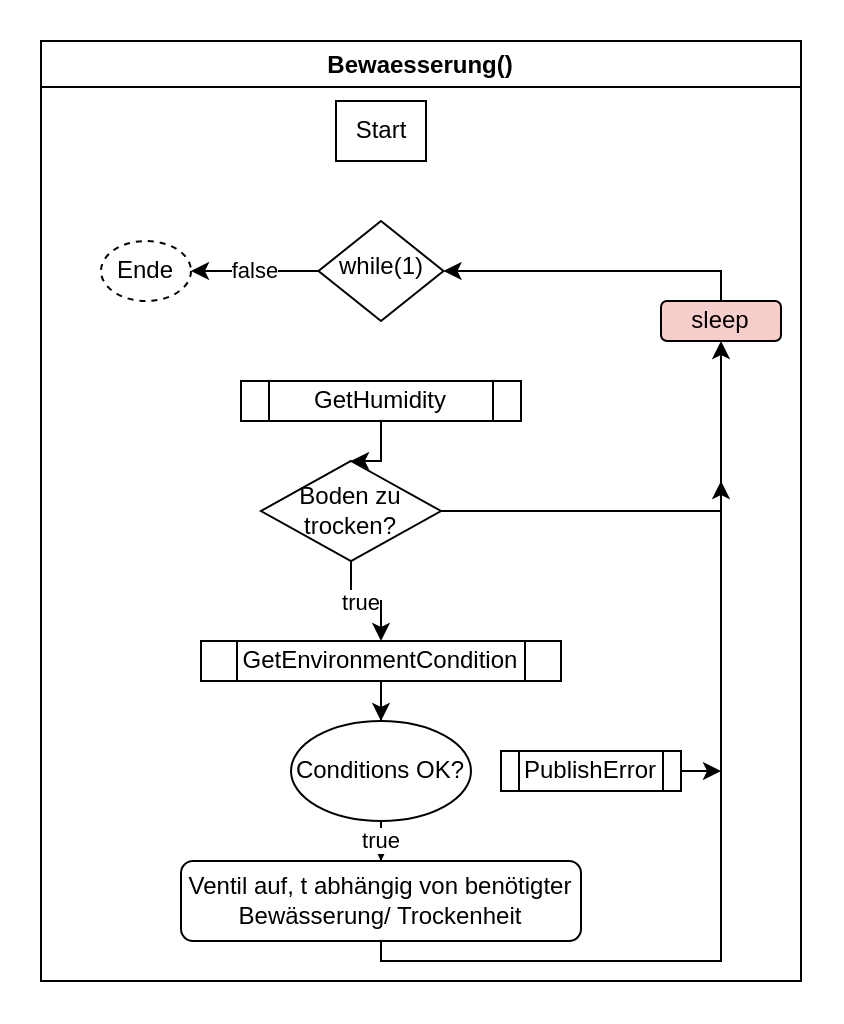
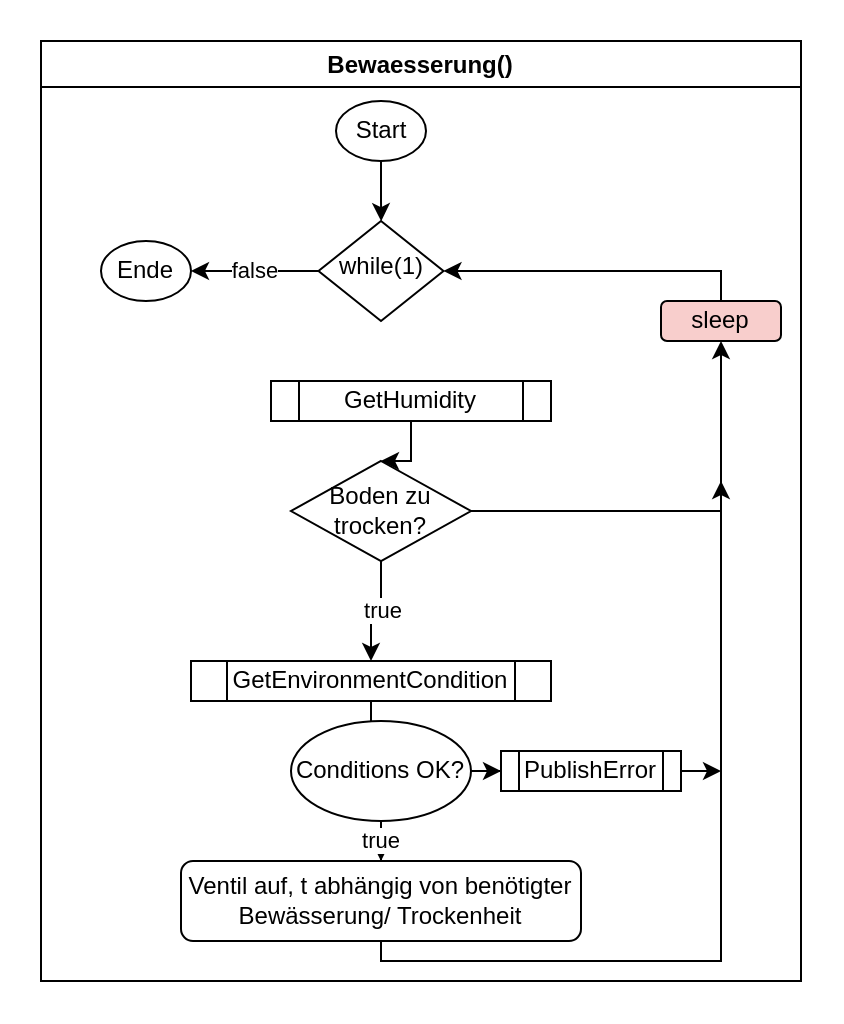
  <mxCell id="0" />
  <mxCell id="1" parent="0" />
  <mxCell id="2" value="Bewaesserung()" style="swimlane;" vertex="1" parent="1"><mxGeometry x="20" y="20" width="380" height="470" as="geometry" /></mxCell>
- <mxCell id="4" value="Start" style="whiteSpace=wrap;html=1;rounded=0;" vertex="1" parent="2"><mxGeometry x="147.5" y="30" width="45" height="30" as="geometry" /></mxCell>
- <mxCell id="5" value="Ende" style="ellipse;whiteSpace=wrap;html=1;dashed=1;" vertex="1" parent="2"><mxGeometry x="30" y="100" width="45" height="30" as="geometry" /></mxCell>
+ <mxCell id="3" value="" style="edgeStyle=orthogonalEdgeStyle;rounded=0;orthogonalLoop=1;jettySize=auto;html=1;" edge="1" parent="2" source="4" target="7"><mxGeometry relative="1" as="geometry" /></mxCell>
+ <mxCell id="4" value="Start" style="ellipse;whiteSpace=wrap;html=1;" vertex="1" parent="2"><mxGeometry x="147.5" y="30" width="45" height="30" as="geometry" /></mxCell>
+ <mxCell id="5" value="Ende" style="ellipse;whiteSpace=wrap;html=1;" vertex="1" parent="2"><mxGeometry x="30" y="100" width="45" height="30" as="geometry" /></mxCell>
  <mxCell id="6" value="false" style="edgeStyle=orthogonalEdgeStyle;rounded=0;orthogonalLoop=1;jettySize=auto;html=1;" edge="1" parent="2" source="7" target="5"><mxGeometry relative="1" as="geometry" /></mxCell>
  <mxCell id="7" value="while(1)" style="rhombus;whiteSpace=wrap;html=1;shadow=0;fontFamily=Helvetica;fontSize=12;align=center;strokeWidth=1;spacing=6;spacingTop=-4;" vertex="1" parent="2"><mxGeometry x="138.75" y="90" width="62.5" height="50" as="geometry" /></mxCell>
  <mxCell id="8" value="" style="edgeStyle=orthogonalEdgeStyle;rounded=0;orthogonalLoop=1;jettySize=auto;html=1;" edge="1" parent="2" source="10" target="15"><mxGeometry relative="1" as="geometry" /></mxCell>
  <mxCell id="9" value="true" style="edgeLabel;html=1;align=center;verticalAlign=middle;resizable=0;points=[];" vertex="1" connectable="0" parent="8"><mxGeometry x="-0.145" relative="1" as="geometry"><mxPoint as="offset" /></mxGeometry></mxCell>
- <mxCell id="10" value="Boden zu trocken?" style="rhombus;whiteSpace=wrap;html=1;" vertex="1" parent="2"><mxGeometry x="110" y="210" width="90" height="50" as="geometry" /></mxCell>
+ <mxCell id="10" value="Boden zu trocken?" style="rhombus;whiteSpace=wrap;html=1;" vertex="1" parent="2"><mxGeometry x="125" y="210" width="90" height="50" as="geometry" /></mxCell>
  <mxCell id="11" value="" style="edgeStyle=orthogonalEdgeStyle;rounded=0;orthogonalLoop=1;jettySize=auto;html=1;" edge="1" parent="2" source="12" target="10"><mxGeometry relative="1" as="geometry" /></mxCell>
- <mxCell id="12" value="GetHumidity" style="shape=process;whiteSpace=wrap;html=1;backgroundOutline=1;" vertex="1" parent="2"><mxGeometry x="100" y="170" width="140" height="20" as="geometry" /></mxCell>
+ <mxCell id="12" value="GetHumidity" style="shape=process;whiteSpace=wrap;html=1;backgroundOutline=1;" vertex="1" parent="2"><mxGeometry x="115" y="170" width="140" height="20" as="geometry" /></mxCell>
  <mxCell id="13" value="Ventil auf, t abhängig von benötigter Bewässerung/ Trockenheit" style="rounded=1;whiteSpace=wrap;html=1;" vertex="1" parent="2"><mxGeometry x="70" y="410" width="200" height="40" as="geometry" /></mxCell>
  <mxCell id="14" value="" style="edgeStyle=orthogonalEdgeStyle;rounded=0;orthogonalLoop=1;jettySize=auto;html=1;" edge="1" parent="2" source="15" target="21"><mxGeometry relative="1" as="geometry" /></mxCell>
- <mxCell id="15" value="GetEnvironmentCondition" style="shape=process;whiteSpace=wrap;html=1;backgroundOutline=1;" vertex="1" parent="2"><mxGeometry x="80" y="300" width="180" height="20" as="geometry" /></mxCell>
+ <mxCell id="15" value="GetEnvironmentCondition" style="shape=process;whiteSpace=wrap;html=1;backgroundOutline=1;" vertex="1" parent="2"><mxGeometry x="75" y="310" width="180" height="20" as="geometry" /></mxCell>
  <mxCell id="16" value="sleep" style="rounded=1;whiteSpace=wrap;html=1;fillColor=#f8cecc;" vertex="1" parent="2"><mxGeometry x="310" y="130" width="60" height="20" as="geometry" /></mxCell>
  <mxCell id="17" value="" style="endArrow=classic;html=1;rounded=0;exitX=1;exitY=0.5;exitDx=0;exitDy=0;entryX=0.5;entryY=1;entryDx=0;entryDy=0;" edge="1" parent="2" source="10" target="16"><mxGeometry width="50" height="50" relative="1" as="geometry"><mxPoint x="230" y="260" as="sourcePoint" /><mxPoint x="280" y="210" as="targetPoint" /><Array as="points"><mxPoint x="340" y="235" /></Array></mxGeometry></mxCell>
  <mxCell id="18" value="" style="endArrow=classic;html=1;rounded=0;entryX=1;entryY=0.5;entryDx=0;entryDy=0;exitX=0.5;exitY=0;exitDx=0;exitDy=0;" edge="1" parent="2" source="16" target="7"><mxGeometry width="50" height="50" relative="1" as="geometry"><mxPoint x="230" y="260" as="sourcePoint" /><mxPoint x="280" y="210" as="targetPoint" /><Array as="points"><mxPoint x="340" y="115" /></Array></mxGeometry></mxCell>
  <mxCell id="19" value="true" style="edgeStyle=orthogonalEdgeStyle;rounded=0;orthogonalLoop=1;jettySize=auto;html=1;" edge="1" parent="2" source="21" target="13"><mxGeometry relative="1" as="geometry" /></mxCell>
+ <mxCell id="20" value="" style="edgeStyle=orthogonalEdgeStyle;rounded=0;orthogonalLoop=1;jettySize=auto;html=1;" edge="1" parent="2" source="21" target="22"><mxGeometry relative="1" as="geometry" /></mxCell>
  <mxCell id="21" value="Conditions OK?" style="ellipse;whiteSpace=wrap;html=1;" vertex="1" parent="2"><mxGeometry x="125" y="340" width="90" height="50" as="geometry" /></mxCell>
  <mxCell id="22" value="PublishError" style="shape=process;whiteSpace=wrap;html=1;backgroundOutline=1;" vertex="1" parent="2"><mxGeometry x="230" y="355" width="90" height="20" as="geometry" /></mxCell>
  <mxCell id="23" value="" style="endArrow=classic;html=1;rounded=0;exitX=1;exitY=0.5;exitDx=0;exitDy=0;" edge="1" parent="2" source="22"><mxGeometry width="50" height="50" relative="1" as="geometry"><mxPoint x="330" y="370" as="sourcePoint" /><mxPoint x="340" y="365" as="targetPoint" /></mxGeometry></mxCell>
  <mxCell id="24" value="" style="endArrow=classic;html=1;rounded=0;exitX=0.5;exitY=1;exitDx=0;exitDy=0;" edge="1" parent="1" source="13"><mxGeometry width="50" height="50" relative="1" as="geometry"><mxPoint x="260" y="300" as="sourcePoint" /><mxPoint x="360" y="240" as="targetPoint" /><Array as="points"><mxPoint x="190" y="480" /><mxPoint x="360" y="480" /></Array></mxGeometry></mxCell>
